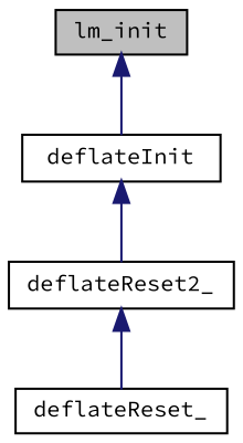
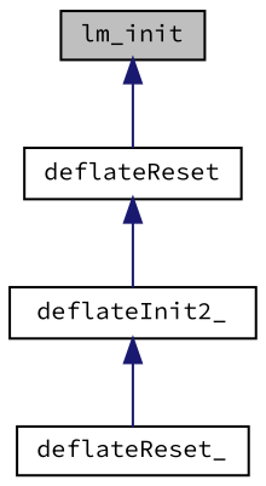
  digraph {
    fontname="Source Code Pro"
    rankdir=TB
    node [color=black fillcolor=white fontname="Source Code Pro" fontsize=10 shape=record style=filled]
    edge [color=midnightblue dir=back fontname="Source Code Pro" fontsize=10 labelfontname=Helvetica labelfontsize=10 style=solid]
    n1 [fillcolor=grey75 fontcolor=black height=0.2 label=lm_init width=0.4]
-   n2 [height=0.2 label=deflateInit width=0.4]
-   n3 [height=0.2 label=deflateReset2_ width=0.4]
+   n2 [height=0.2 label=deflateReset width=0.4]
+   n3 [height=0.2 label=deflateInit2_ width=0.4]
    n4 [height=0.2 label=deflateReset_ width=0.4]
    n1 -> n2
    n2 -> n3
    n3 -> n4
  }
